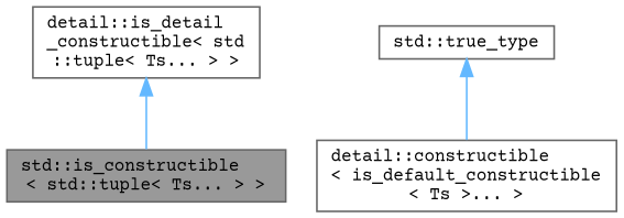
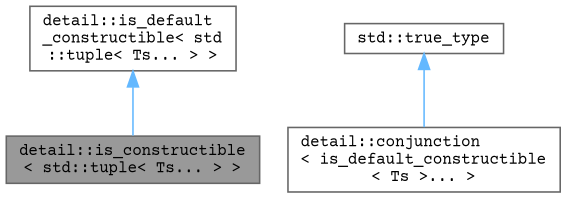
  digraph {
    fontname="Courier Prime"
    node [color=gray40 fillcolor=white fontname="Courier Prime" fontsize=10 shape=box style=filled]
    edge [color=steelblue1 dir=back fontname="Courier Prime" fontsize=10 labelfontname=Helvetica labelfontsize=10 style=solid]
-   n1 [fillcolor=grey60 fontcolor=black height=0.2 label="std::is_constructible\l\< std::tuple\< Ts... \> \>" width=0.4]
-   n2 [height=0.2 label="detail::is_detail\l_constructible\< std\l::tuple\< Ts... \> \>" width=0.4]
-   n3 [height=0.2 label="detail::constructible\l\< is_default_constructible\l\< Ts \>... \>" width=0.4]
+   n1 [fillcolor=grey60 fontcolor=black height=0.2 label="detail::is_constructible\l\< std::tuple\< Ts... \> \>" width=0.4]
+   n2 [height=0.2 label="detail::is_default\l_constructible\< std\l::tuple\< Ts... \> \>" width=0.4]
+   n3 [height=0.2 label="detail::conjunction\l\< is_default_constructible\l\< Ts \>... \>" width=0.4]
    n4 [height=0.2 label="std::true_type" width=0.4]
    n2 -> n1
    n4 -> n3
  }
